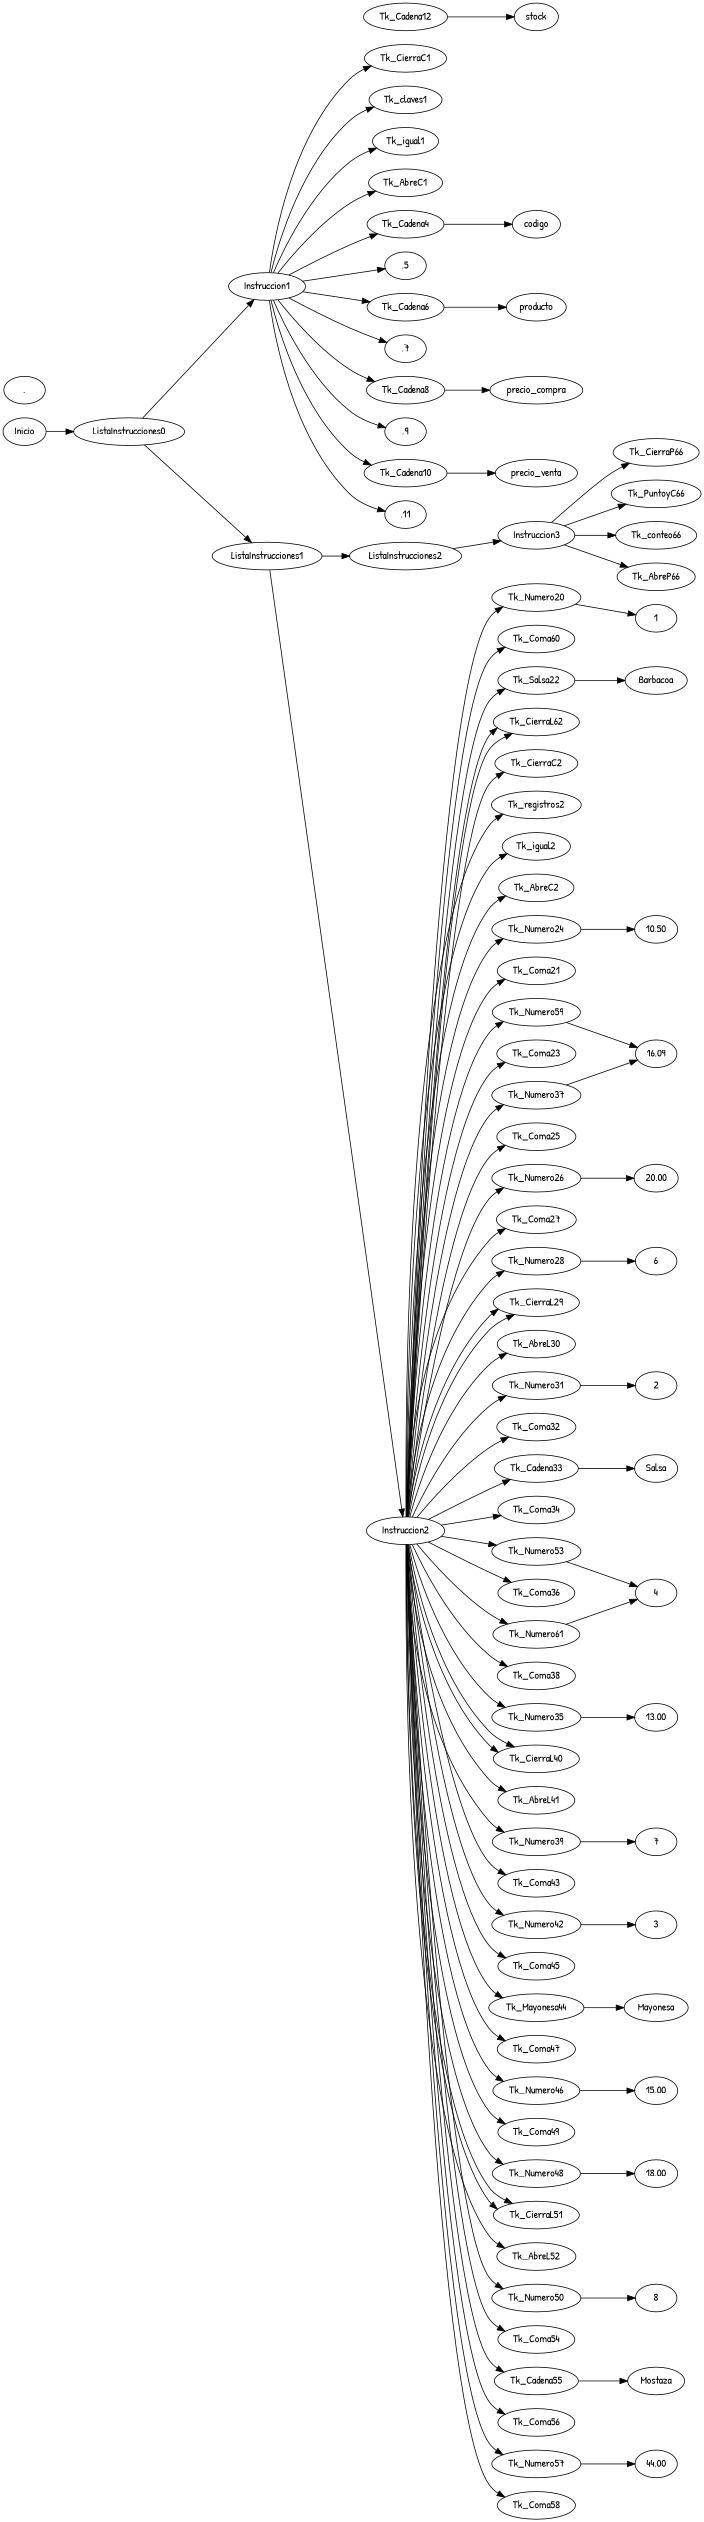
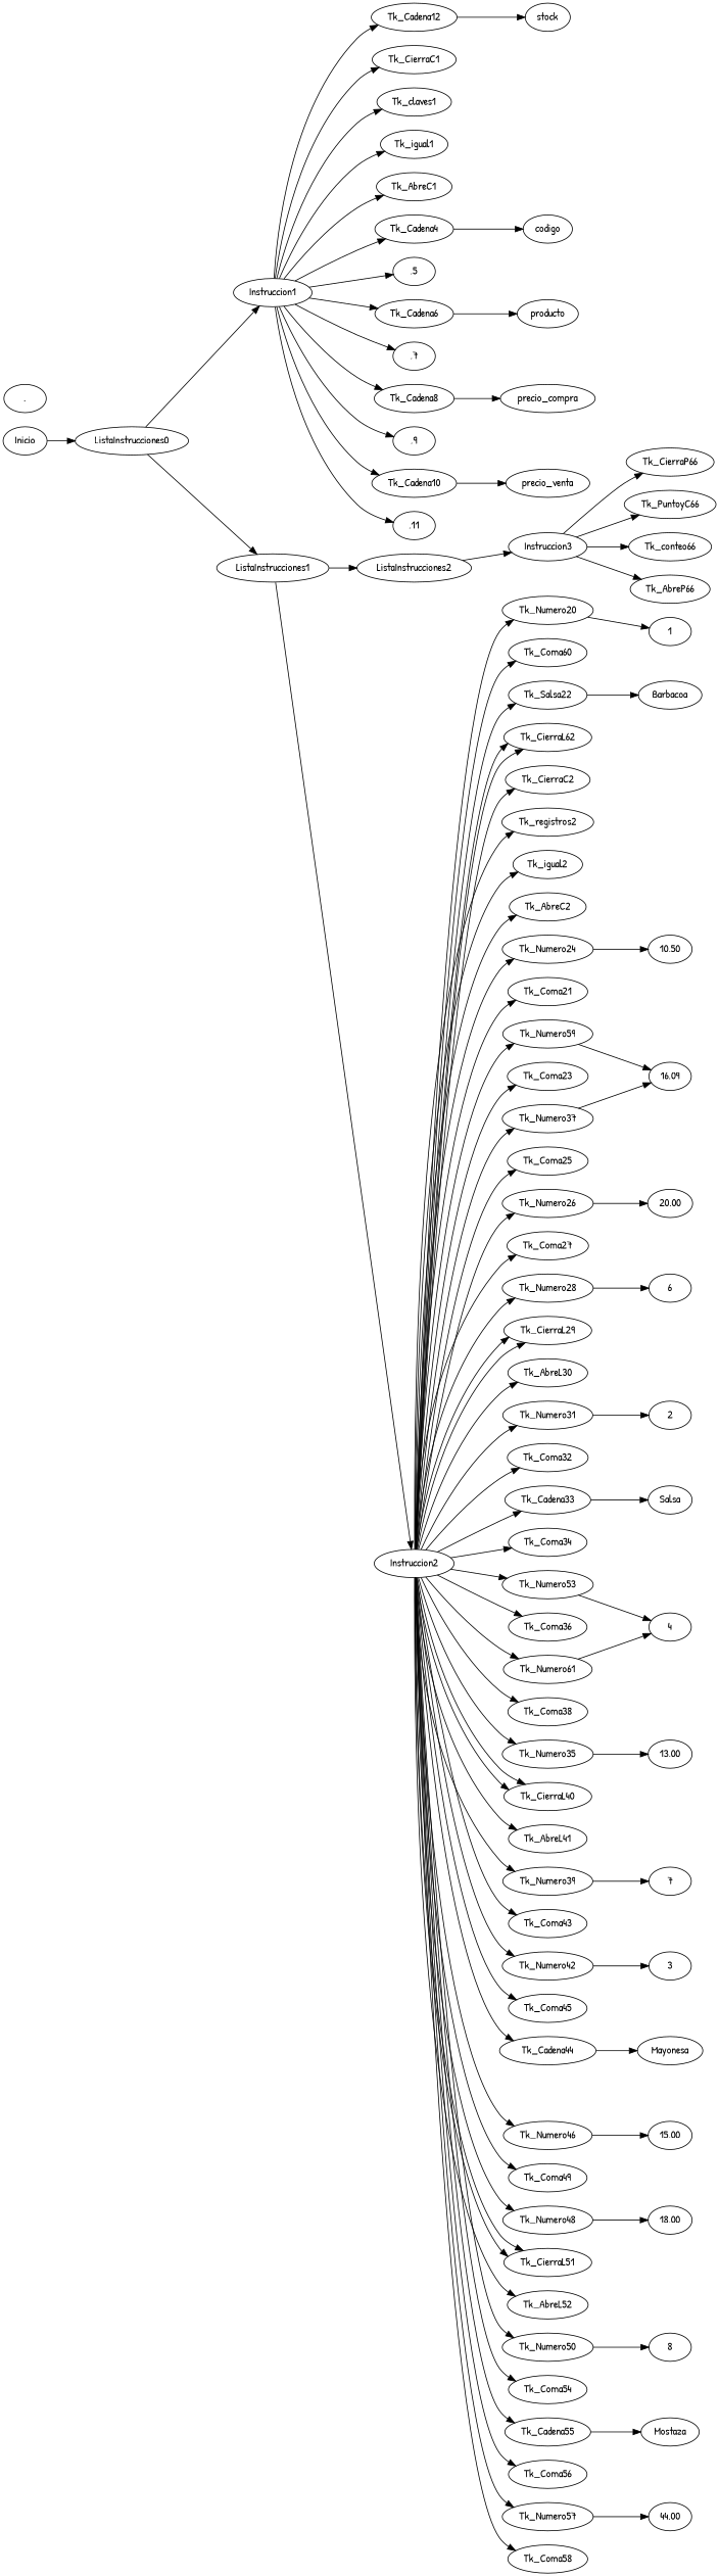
  digraph {
    fontname="Patrick Hand"
    rankdir=LR
    node [fontname="Patrick Hand"]
    edge [fontname="Patrick Hand"]
    Inicio
    ListaInstrucciones0
    Instruccion1
    ListaInstrucciones1
    Tk_claves1
    Tk_igual1
    Tk_AbreC1
    Tk_Cadena4
    ",5"
    Tk_Cadena6
    ",7"
    Tk_Cadena8
    ",9"
    Tk_Cadena10
    ",11"
    Tk_Cadena12
    Tk_CierraC1
    Instruccion2
    ListaInstrucciones2
    codigo
    producto
    precio_compra
    precio_venta
    stock
    "."
    Tk_registros2
    Tk_igual2
    Tk_AbreC2
    Tk_Numero20
    Tk_Coma21
    n31 [label=Tk_Salsa22]
    Tk_Coma23
    Tk_Numero24
    Tk_Coma25
    Tk_Numero26
    Tk_Coma27
    Tk_Numero28
    Tk_CierraL29
    Tk_AbreL30
    Tk_Numero31
    Tk_Coma32
    Tk_Cadena33
    Tk_Coma34
    Tk_Numero35
    Tk_Coma36
    Tk_Numero37
    Tk_Coma38
    Tk_Numero39
    Tk_CierraL40
    Tk_AbreL41
    Tk_Numero42
    Tk_Coma43
-   Tk_Cadena44 [label=Tk_Mayonesa44]
+   Tk_Cadena44
    Tk_Coma45
    Tk_Numero46
-   Tk_Coma47
    Tk_Numero48
    Tk_Coma49
    Tk_Numero50
    Tk_CierraL51
    Tk_AbreL52
    Tk_Numero53
    Tk_Coma54
    Tk_Cadena55
    Tk_Coma56
    Tk_Numero57
    Tk_Coma58
    Tk_Numero59
    Tk_Coma60
    Tk_Numero61
    Tk_CierraL62
    Tk_CierraC2
    Instruccion3
    1
    Barbacoa
    10.50
    20.00
    6
    2
    Salsa
    13.00
    n82 [label=16.09]
    7
    3
    Mayonesa
    15.00
    18.00
    8
    4
    Mostaza
    n91 [label=44.00]
    Tk_conteo66
    Tk_AbreP66
    Tk_CierraP66
    Tk_PuntoyC66
    Inicio -> ListaInstrucciones0
    ListaInstrucciones0 -> Instruccion1
    ListaInstrucciones0 -> ListaInstrucciones1
    Instruccion1 -> Tk_claves1
    Instruccion1 -> Tk_igual1
    Instruccion1 -> Tk_AbreC1
    Instruccion1 -> Tk_Cadena4
    Instruccion1 -> ",5"
    Instruccion1 -> Tk_Cadena6
    Instruccion1 -> ",7"
    Instruccion1 -> Tk_Cadena8
    Instruccion1 -> ",9"
    Instruccion1 -> Tk_Cadena10
    Instruccion1 -> ",11"
+   Instruccion1 -> Tk_Cadena12
    Instruccion1 -> Tk_CierraC1
    ListaInstrucciones1 -> Instruccion2
    ListaInstrucciones1 -> ListaInstrucciones2
    Tk_Cadena4 -> codigo
    Tk_Cadena6 -> producto
    Tk_Cadena8 -> precio_compra
    Tk_Cadena10 -> precio_venta
    Tk_Cadena12 -> stock
    Instruccion2 -> Tk_registros2
    Instruccion2 -> Tk_igual2
    Instruccion2 -> Tk_AbreC2
    Instruccion2 -> Tk_Numero20
    Instruccion2 -> Tk_Coma21
    Instruccion2 -> n31
    Instruccion2 -> Tk_Coma23
    Instruccion2 -> Tk_Numero24
    Instruccion2 -> Tk_Coma25
    Instruccion2 -> Tk_Numero26
    Instruccion2 -> Tk_Coma27
    Instruccion2 -> Tk_Numero28
    Instruccion2 -> Tk_CierraL29
    Instruccion2 -> Tk_CierraL29
    Instruccion2 -> Tk_AbreL30
    Instruccion2 -> Tk_Numero31
    Instruccion2 -> Tk_Coma32
    Instruccion2 -> Tk_Cadena33
    Instruccion2 -> Tk_Coma34
    Instruccion2 -> Tk_Numero35
    Instruccion2 -> Tk_Coma36
    Instruccion2 -> Tk_Numero37
    Instruccion2 -> Tk_Coma38
    Instruccion2 -> Tk_Numero39
    Instruccion2 -> Tk_CierraL40
    Instruccion2 -> Tk_CierraL40
    Instruccion2 -> Tk_AbreL41
    Instruccion2 -> Tk_Numero42
    Instruccion2 -> Tk_Coma43
    Instruccion2 -> Tk_Cadena44
    Instruccion2 -> Tk_Coma45
    Instruccion2 -> Tk_Numero46
-   Instruccion2 -> Tk_Coma47
    Instruccion2 -> Tk_Numero48
    Instruccion2 -> Tk_Coma49
    Instruccion2 -> Tk_Numero50
    Instruccion2 -> Tk_CierraL51
    Instruccion2 -> Tk_CierraL51
    Instruccion2 -> Tk_AbreL52
    Instruccion2 -> Tk_Numero53
    Instruccion2 -> Tk_Coma54
    Instruccion2 -> Tk_Cadena55
    Instruccion2 -> Tk_Coma56
    Instruccion2 -> Tk_Numero57
    Instruccion2 -> Tk_Coma58
    Instruccion2 -> Tk_Numero59
    Instruccion2 -> Tk_Coma60
    Instruccion2 -> Tk_Numero61
    Instruccion2 -> Tk_CierraL62
    Instruccion2 -> Tk_CierraL62
    Instruccion2 -> Tk_CierraC2
    ListaInstrucciones2 -> Instruccion3
    Tk_Numero20 -> 1
    n31 -> Barbacoa
    Tk_Numero24 -> 10.50
    Tk_Numero26 -> 20.00
    Tk_Numero28 -> 6
    Tk_Numero31 -> 2
    Tk_Cadena33 -> Salsa
    Tk_Numero35 -> 13.00
    Tk_Numero37 -> n82
    Tk_Numero39 -> 7
    Tk_Numero42 -> 3
    Tk_Cadena44 -> Mayonesa
    Tk_Numero46 -> 15.00
    Tk_Numero48 -> 18.00
    Tk_Numero50 -> 8
    Tk_Numero53 -> 4
    Tk_Cadena55 -> Mostaza
    Tk_Numero57 -> n91
    Tk_Numero59 -> n82
    Tk_Numero61 -> 4
    Instruccion3 -> Tk_conteo66
    Instruccion3 -> Tk_AbreP66
    Instruccion3 -> Tk_CierraP66
    Instruccion3 -> Tk_PuntoyC66
  }
